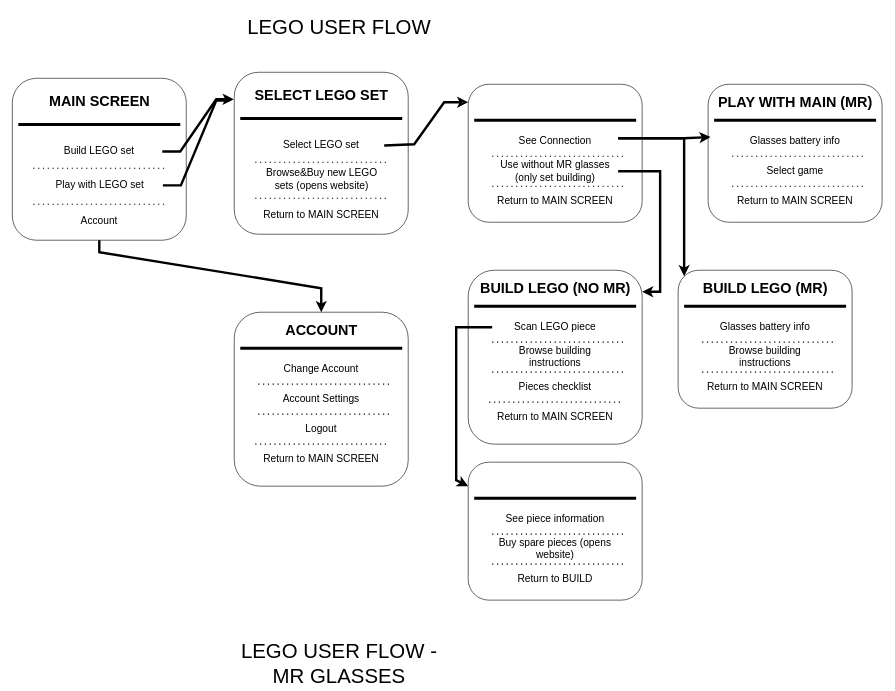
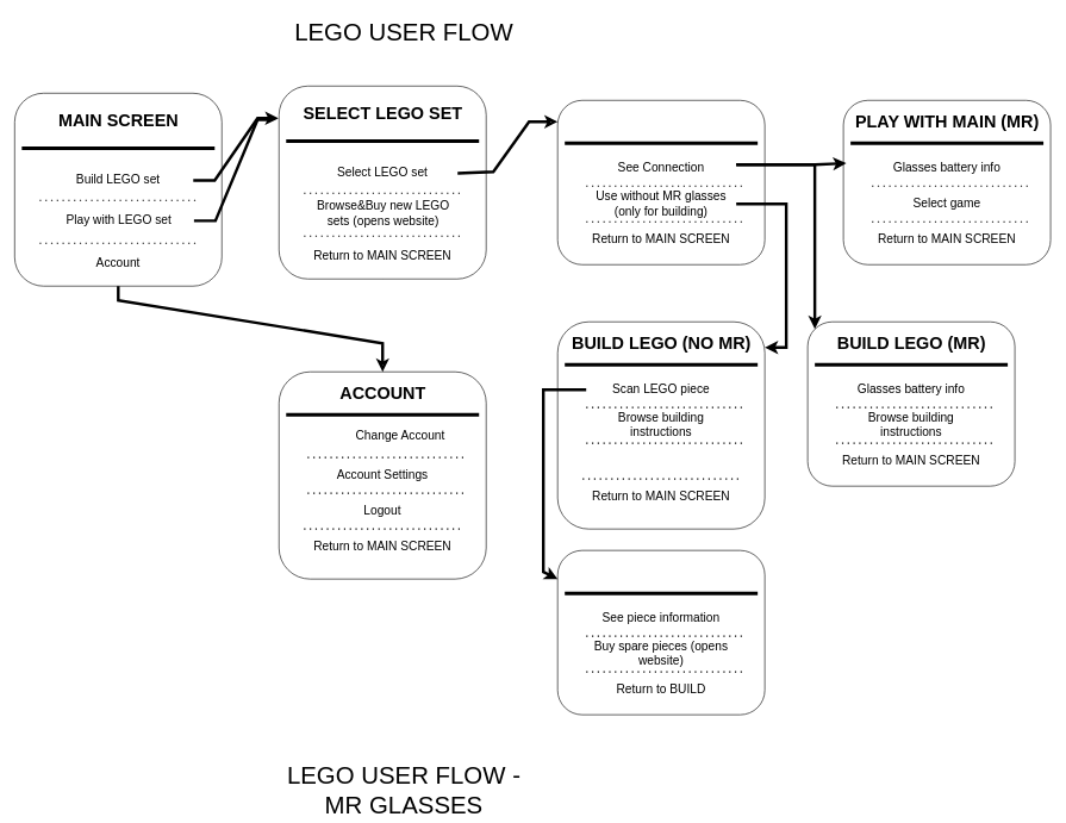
  <mxCell id="0" />
  <mxCell id="1" parent="0" />
  <mxCell id="2" value="&lt;font style=&quot;font-size: 34px;&quot;&gt;LEGO USER FLOW&lt;br&gt;&lt;/font&gt;" style="text;html=1;align=center;verticalAlign=middle;whiteSpace=wrap;rounded=0;fontSize=15;" vertex="1" parent="1"><mxGeometry x="400" y="20" width="330" height="50" as="geometry" /></mxCell>
  <mxCell id="3" value="" style="endArrow=classic;startArrow=classic;html=1;rounded=0;exitX=0.5;exitY=0;exitDx=0;exitDy=0;strokeWidth=4;" edge="1" parent="1" source="21"><mxGeometry width="50" height="50" relative="1" as="geometry"><mxPoint x="520" y="410" as="sourcePoint" /><mxPoint x="535" y="390" as="targetPoint" /></mxGeometry></mxCell>
  <mxCell id="4" value="" style="group" vertex="1" connectable="0" parent="1"><mxGeometry x="390" y="520" width="290" height="290" as="geometry" /></mxCell>
  <mxCell id="5" value="" style="rounded=1;whiteSpace=wrap;html=1;" vertex="1" parent="4"><mxGeometry width="290" height="290" as="geometry" /></mxCell>
  <mxCell id="6" value="ACCOUNT" style="text;strokeColor=none;fillColor=none;html=1;fontSize=24;fontStyle=1;verticalAlign=middle;align=center;" vertex="1" parent="4"><mxGeometry x="95" y="10" width="100" height="40" as="geometry" /></mxCell>
  <mxCell id="7" value="" style="endArrow=none;html=1;rounded=0;fontSize=30;strokeWidth=5;" edge="1" parent="4"><mxGeometry width="50" height="50" relative="1" as="geometry"><mxPoint x="10" y="60" as="sourcePoint" /><mxPoint x="280" y="60" as="targetPoint" /></mxGeometry></mxCell>
- <mxCell id="8" value="&lt;div&gt;&lt;font style=&quot;font-size: 17px;&quot;&gt;Change Account&lt;/font&gt;&lt;/div&gt;" style="text;html=1;align=center;verticalAlign=middle;whiteSpace=wrap;rounded=0;" vertex="1" parent="4"><mxGeometry x="40" y="80" width="210" height="30" as="geometry" /></mxCell>
+ <mxCell id="8" value="&lt;div&gt;&lt;font style=&quot;font-size: 17px;&quot;&gt;Change Account&lt;/font&gt;&lt;/div&gt;" style="text;html=1;align=center;verticalAlign=middle;whiteSpace=wrap;rounded=0;" vertex="1" parent="4"><mxGeometry x="65" y="75" width="210" height="30" as="geometry" /></mxCell>
  <mxCell id="9" value="" style="endArrow=none;dashed=1;html=1;dashPattern=1 3;strokeWidth=2;rounded=0;" edge="1" parent="4"><mxGeometry width="50" height="50" relative="1" as="geometry"><mxPoint x="40" y="120" as="sourcePoint" /><mxPoint x="260" y="120" as="targetPoint" /></mxGeometry></mxCell>
  <mxCell id="10" value="&lt;font style=&quot;font-size: 17px;&quot;&gt;&lt;font&gt;Account Settings&lt;/font&gt;&lt;font&gt;&lt;br&gt;&lt;/font&gt;&lt;/font&gt;" style="text;html=1;align=center;verticalAlign=middle;whiteSpace=wrap;rounded=0;" vertex="1" parent="4"><mxGeometry x="40" y="130" width="210" height="30" as="geometry" /></mxCell>
  <mxCell id="11" value="" style="endArrow=none;dashed=1;html=1;dashPattern=1 3;strokeWidth=2;rounded=0;" edge="1" parent="4"><mxGeometry width="50" height="50" relative="1" as="geometry"><mxPoint x="40" y="170" as="sourcePoint" /><mxPoint x="260" y="170" as="targetPoint" /></mxGeometry></mxCell>
  <mxCell id="12" value="&lt;font style=&quot;font-size: 17px;&quot;&gt;Logout&lt;/font&gt;" style="text;html=1;align=center;verticalAlign=middle;whiteSpace=wrap;rounded=0;" vertex="1" parent="4"><mxGeometry x="40" y="180" width="210" height="30" as="geometry" /></mxCell>
  <mxCell id="13" value="" style="endArrow=none;dashed=1;html=1;dashPattern=1 3;strokeWidth=2;rounded=0;" edge="1" parent="4"><mxGeometry width="50" height="50" relative="1" as="geometry"><mxPoint x="35" y="220" as="sourcePoint" /><mxPoint x="255" y="220" as="targetPoint" /></mxGeometry></mxCell>
  <mxCell id="14" value="&lt;font style=&quot;font-size: 17px;&quot;&gt;&lt;font&gt;Return to MAIN SCREEN&lt;/font&gt;&lt;font&gt;&lt;br&gt;&lt;/font&gt;&lt;/font&gt;" style="text;html=1;align=center;verticalAlign=middle;whiteSpace=wrap;rounded=0;" vertex="1" parent="4"><mxGeometry x="40" y="230" width="210" height="30" as="geometry" /></mxCell>
  <mxCell id="15" value="" style="group" vertex="1" connectable="0" parent="1"><mxGeometry x="390" y="120" width="290" height="270" as="geometry" /></mxCell>
  <mxCell id="16" value="" style="rounded=1;whiteSpace=wrap;html=1;" vertex="1" parent="15"><mxGeometry width="290" height="270" as="geometry" /></mxCell>
  <mxCell id="17" value="SELECT LEGO SET" style="text;strokeColor=none;fillColor=none;html=1;fontSize=24;fontStyle=1;verticalAlign=middle;align=center;" vertex="1" parent="15"><mxGeometry x="95" y="12.857" width="100" height="51.429" as="geometry" /></mxCell>
  <mxCell id="18" value="" style="endArrow=none;html=1;rounded=0;fontSize=30;strokeWidth=5;" edge="1" parent="15"><mxGeometry width="50" height="50" relative="1" as="geometry"><mxPoint x="10" y="77.143" as="sourcePoint" /><mxPoint x="280" y="77.143" as="targetPoint" /></mxGeometry></mxCell>
  <mxCell id="19" value="&lt;font style=&quot;font-size: 17px;&quot;&gt;&lt;font&gt;Select LEGO set&lt;/font&gt;&lt;font&gt;&lt;br&gt;&lt;/font&gt;&lt;/font&gt;" style="text;html=1;align=center;verticalAlign=middle;whiteSpace=wrap;rounded=0;" vertex="1" parent="15"><mxGeometry x="40" y="102.857" width="210" height="38.571" as="geometry" /></mxCell>
  <mxCell id="20" value="" style="endArrow=none;dashed=1;html=1;dashPattern=1 3;strokeWidth=2;rounded=0;" edge="1" parent="15"><mxGeometry width="50" height="50" relative="1" as="geometry"><mxPoint x="35" y="210.003" as="sourcePoint" /><mxPoint x="255" y="210.003" as="targetPoint" /></mxGeometry></mxCell>
  <mxCell id="21" value="&lt;font style=&quot;font-size: 17px;&quot;&gt;&lt;font&gt;Return to MAIN SCREEN&lt;/font&gt;&lt;font&gt;&lt;br&gt;&lt;/font&gt;&lt;/font&gt;" style="text;html=1;align=center;verticalAlign=middle;whiteSpace=wrap;rounded=0;" vertex="1" parent="15"><mxGeometry x="40" y="219.997" width="210" height="38.571" as="geometry" /></mxCell>
  <mxCell id="22" value="" style="endArrow=none;dashed=1;html=1;dashPattern=1 3;strokeWidth=2;rounded=0;" edge="1" parent="15"><mxGeometry width="50" height="50" relative="1" as="geometry"><mxPoint x="35" y="150" as="sourcePoint" /><mxPoint x="255" y="150" as="targetPoint" /></mxGeometry></mxCell>
  <mxCell id="23" value="&lt;font style=&quot;font-size: 17px;&quot;&gt;&lt;font&gt;Browse&amp;amp;Buy new LEGO sets&lt;/font&gt;&lt;font&gt; (opens website)&lt;br&gt;&lt;/font&gt;&lt;/font&gt;" style="text;html=1;align=center;verticalAlign=middle;whiteSpace=wrap;rounded=0;" vertex="1" parent="15"><mxGeometry x="41" y="159.997" width="210" height="38.571" as="geometry" /></mxCell>
  <mxCell id="24" value="" style="endArrow=none;startArrow=classic;html=1;rounded=0;exitX=0.5;exitY=0;exitDx=0;exitDy=0;strokeWidth=4;startFill=0;entryX=0.5;entryY=1;entryDx=0;entryDy=0;" edge="1" parent="1" source="5" target="81"><mxGeometry width="50" height="50" relative="1" as="geometry"><mxPoint x="535" y="520" as="sourcePoint" /><mxPoint x="535" y="390" as="targetPoint" /><Array as="points"><mxPoint x="535" y="480" /><mxPoint x="165" y="420" /></Array></mxGeometry></mxCell>
  <mxCell id="25" value="" style="group" vertex="1" connectable="0" parent="1"><mxGeometry x="780" y="140" width="290" height="230" as="geometry" /></mxCell>
  <mxCell id="26" value="" style="rounded=1;whiteSpace=wrap;html=1;" vertex="1" parent="25"><mxGeometry width="290" height="230" as="geometry" /></mxCell>
  <mxCell id="27" value="" style="endArrow=none;html=1;rounded=0;fontSize=30;strokeWidth=5;" edge="1" parent="25"><mxGeometry width="50" height="50" relative="1" as="geometry"><mxPoint x="10" y="60" as="sourcePoint" /><mxPoint x="280" y="60" as="targetPoint" /></mxGeometry></mxCell>
  <mxCell id="28" value="&lt;font style=&quot;font-size: 17px;&quot;&gt;See Connection&lt;/font&gt;" style="text;html=1;align=center;verticalAlign=middle;whiteSpace=wrap;rounded=0;" vertex="1" parent="25"><mxGeometry x="40" y="80" width="210" height="30" as="geometry" /></mxCell>
  <mxCell id="29" value="" style="endArrow=none;dashed=1;html=1;dashPattern=1 3;strokeWidth=2;rounded=0;" edge="1" parent="25"><mxGeometry width="50" height="50" relative="1" as="geometry"><mxPoint x="40" y="120" as="sourcePoint" /><mxPoint x="260" y="120" as="targetPoint" /></mxGeometry></mxCell>
- <mxCell id="30" value="&lt;font style=&quot;font-size: 17px;&quot;&gt;&lt;font&gt;Use without MR glasses (only set building)&lt;/font&gt;&lt;font&gt;&lt;br&gt;&lt;/font&gt;&lt;/font&gt;" style="text;html=1;align=center;verticalAlign=middle;whiteSpace=wrap;rounded=0;" vertex="1" parent="25"><mxGeometry x="40" y="130" width="210" height="30" as="geometry" /></mxCell>
+ <mxCell id="30" value="&lt;font style=&quot;font-size: 17px;&quot;&gt;&lt;font&gt;Use without MR glasses (only for building)&lt;/font&gt;&lt;font&gt;&lt;br&gt;&lt;/font&gt;&lt;/font&gt;" style="text;html=1;align=center;verticalAlign=middle;whiteSpace=wrap;rounded=0;" vertex="1" parent="25"><mxGeometry x="40" y="130" width="210" height="30" as="geometry" /></mxCell>
  <mxCell id="31" value="" style="endArrow=none;dashed=1;html=1;dashPattern=1 3;strokeWidth=2;rounded=0;" edge="1" parent="25"><mxGeometry width="50" height="50" relative="1" as="geometry"><mxPoint x="40" y="170" as="sourcePoint" /><mxPoint x="260" y="170" as="targetPoint" /></mxGeometry></mxCell>
  <mxCell id="32" value="&lt;font style=&quot;font-size: 17px;&quot;&gt;&lt;font&gt;Return to MAIN SCREEN&lt;/font&gt;&lt;font&gt;&lt;br&gt;&lt;/font&gt;&lt;/font&gt;" style="text;html=1;align=center;verticalAlign=middle;whiteSpace=wrap;rounded=0;" vertex="1" parent="25"><mxGeometry x="40" y="180" width="210" height="30" as="geometry" /></mxCell>
  <mxCell id="33" value="" style="endArrow=none;startArrow=classic;html=1;rounded=0;strokeWidth=4;startFill=0;entryX=1;entryY=0.5;entryDx=0;entryDy=0;" edge="1" parent="1" target="19"><mxGeometry width="50" height="50" relative="1" as="geometry"><mxPoint x="780" y="170" as="sourcePoint" /><mxPoint x="651" y="309" as="targetPoint" /><Array as="points"><mxPoint x="740" y="170" /><mxPoint x="690" y="240" /></Array></mxGeometry></mxCell>
  <mxCell id="34" value="" style="group" vertex="1" connectable="0" parent="1"><mxGeometry x="780" y="450" width="290" height="290" as="geometry" /></mxCell>
  <mxCell id="35" value="" style="rounded=1;whiteSpace=wrap;html=1;" vertex="1" parent="34"><mxGeometry width="290" height="290" as="geometry" /></mxCell>
  <mxCell id="36" value="BUILD LEGO (NO MR)" style="text;strokeColor=none;fillColor=none;html=1;fontSize=24;fontStyle=1;verticalAlign=middle;align=center;" vertex="1" parent="34"><mxGeometry x="95" y="10" width="100" height="40" as="geometry" /></mxCell>
  <mxCell id="37" value="" style="endArrow=none;html=1;rounded=0;fontSize=30;strokeWidth=5;" edge="1" parent="34"><mxGeometry width="50" height="50" relative="1" as="geometry"><mxPoint x="10" y="60" as="sourcePoint" /><mxPoint x="280" y="60" as="targetPoint" /></mxGeometry></mxCell>
  <mxCell id="38" value="&lt;font style=&quot;font-size: 17px;&quot;&gt;Scan LEGO piece&lt;/font&gt;" style="text;html=1;align=center;verticalAlign=middle;whiteSpace=wrap;rounded=0;" vertex="1" parent="34"><mxGeometry x="40" y="80" width="210" height="30" as="geometry" /></mxCell>
  <mxCell id="39" value="" style="endArrow=none;dashed=1;html=1;dashPattern=1 3;strokeWidth=2;rounded=0;" edge="1" parent="34"><mxGeometry width="50" height="50" relative="1" as="geometry"><mxPoint x="40" y="120" as="sourcePoint" /><mxPoint x="260" y="120" as="targetPoint" /></mxGeometry></mxCell>
  <mxCell id="40" value="&lt;font style=&quot;font-size: 17px;&quot;&gt;&lt;font&gt;Browse building instructions&lt;/font&gt;&lt;font&gt;&lt;br&gt;&lt;/font&gt;&lt;/font&gt;" style="text;html=1;align=center;verticalAlign=middle;whiteSpace=wrap;rounded=0;" vertex="1" parent="34"><mxGeometry x="40" y="130" width="210" height="30" as="geometry" /></mxCell>
  <mxCell id="41" value="" style="endArrow=none;dashed=1;html=1;dashPattern=1 3;strokeWidth=2;rounded=0;" edge="1" parent="34"><mxGeometry width="50" height="50" relative="1" as="geometry"><mxPoint x="40" y="170" as="sourcePoint" /><mxPoint x="260" y="170" as="targetPoint" /></mxGeometry></mxCell>
- <mxCell id="42" value="&lt;font style=&quot;font-size: 17px;&quot;&gt;&lt;font&gt;Pieces checklist&lt;/font&gt;&lt;font&gt;&lt;br&gt;&lt;/font&gt;&lt;/font&gt;" style="text;html=1;align=center;verticalAlign=middle;whiteSpace=wrap;rounded=0;" vertex="1" parent="34"><mxGeometry x="40" y="180" width="210" height="30" as="geometry" /></mxCell>
  <mxCell id="43" value="" style="endArrow=none;dashed=1;html=1;dashPattern=1 3;strokeWidth=2;rounded=0;" edge="1" parent="34"><mxGeometry width="50" height="50" relative="1" as="geometry"><mxPoint x="35" y="220" as="sourcePoint" /><mxPoint x="255" y="220" as="targetPoint" /></mxGeometry></mxCell>
  <mxCell id="44" value="&lt;font style=&quot;font-size: 17px;&quot;&gt;&lt;font&gt;Return to MAIN SCREEN&lt;/font&gt;&lt;font&gt;&lt;br&gt;&lt;/font&gt;&lt;/font&gt;" style="text;html=1;align=center;verticalAlign=middle;whiteSpace=wrap;rounded=0;" vertex="1" parent="34"><mxGeometry x="40" y="230" width="210" height="30" as="geometry" /></mxCell>
  <mxCell id="45" value="" style="endArrow=classic;html=1;rounded=0;exitX=1;exitY=0.5;exitDx=0;exitDy=0;strokeWidth=4;entryX=1;entryY=0.124;entryDx=0;entryDy=0;entryPerimeter=0;" edge="1" parent="1" source="30" target="35"><mxGeometry width="50" height="50" relative="1" as="geometry"><mxPoint x="1120" y="360" as="sourcePoint" /><mxPoint x="1170" y="310" as="targetPoint" /><Array as="points"><mxPoint x="1100" y="285" /><mxPoint x="1100" y="486" /></Array></mxGeometry></mxCell>
  <mxCell id="46" value="" style="group" vertex="1" connectable="0" parent="1"><mxGeometry x="780" y="770" width="290" height="290" as="geometry" /></mxCell>
  <mxCell id="47" value="" style="rounded=1;whiteSpace=wrap;html=1;" vertex="1" parent="46"><mxGeometry width="290" height="230" as="geometry" /></mxCell>
  <mxCell id="48" value="" style="endArrow=none;html=1;rounded=0;fontSize=30;strokeWidth=5;" edge="1" parent="46"><mxGeometry width="50" height="50" relative="1" as="geometry"><mxPoint x="10" y="60" as="sourcePoint" /><mxPoint x="280" y="60" as="targetPoint" /></mxGeometry></mxCell>
  <mxCell id="49" value="&lt;font style=&quot;font-size: 17px;&quot;&gt;&lt;font&gt;See piece information&lt;/font&gt;&lt;font&gt;&lt;br&gt;&lt;/font&gt;&lt;/font&gt;" style="text;html=1;align=center;verticalAlign=middle;whiteSpace=wrap;rounded=0;" vertex="1" parent="46"><mxGeometry x="40" y="80" width="210" height="30" as="geometry" /></mxCell>
  <mxCell id="50" value="" style="endArrow=none;dashed=1;html=1;dashPattern=1 3;strokeWidth=2;rounded=0;" edge="1" parent="46"><mxGeometry width="50" height="50" relative="1" as="geometry"><mxPoint x="40" y="120" as="sourcePoint" /><mxPoint x="260" y="120" as="targetPoint" /></mxGeometry></mxCell>
  <mxCell id="51" value="&lt;font style=&quot;font-size: 17px;&quot;&gt;&lt;font&gt;Buy spare pieces&lt;/font&gt;&lt;font&gt; (opens website)&lt;br&gt;&lt;/font&gt;&lt;/font&gt;" style="text;html=1;align=center;verticalAlign=middle;whiteSpace=wrap;rounded=0;" vertex="1" parent="46"><mxGeometry x="40" y="130" width="210" height="30" as="geometry" /></mxCell>
  <mxCell id="52" value="" style="endArrow=none;dashed=1;html=1;dashPattern=1 3;strokeWidth=2;rounded=0;" edge="1" parent="46"><mxGeometry width="50" height="50" relative="1" as="geometry"><mxPoint x="40" y="170" as="sourcePoint" /><mxPoint x="260" y="170" as="targetPoint" /></mxGeometry></mxCell>
  <mxCell id="53" value="&lt;font style=&quot;font-size: 17px;&quot;&gt;&lt;font&gt;Return to BUILD&lt;/font&gt;&lt;font&gt;&lt;br&gt;&lt;/font&gt;&lt;/font&gt;" style="text;html=1;align=center;verticalAlign=middle;whiteSpace=wrap;rounded=0;" vertex="1" parent="46"><mxGeometry x="40" y="180" width="210" height="30" as="geometry" /></mxCell>
  <mxCell id="54" value="" style="endArrow=classic;html=1;rounded=0;exitX=0;exitY=0.5;exitDx=0;exitDy=0;strokeWidth=4;" edge="1" parent="1" source="38" target="47"><mxGeometry width="50" height="50" relative="1" as="geometry"><mxPoint x="690" y="564.5" as="sourcePoint" /><mxPoint x="730" y="765.5" as="targetPoint" /><Array as="points"><mxPoint x="760" y="545" /><mxPoint x="760" y="800" /></Array></mxGeometry></mxCell>
  <mxCell id="55" value="" style="group" vertex="1" connectable="0" parent="1"><mxGeometry x="1130" y="450" width="290" height="290" as="geometry" /></mxCell>
  <mxCell id="56" value="" style="rounded=1;whiteSpace=wrap;html=1;" vertex="1" parent="55"><mxGeometry width="290" height="230" as="geometry" /></mxCell>
  <mxCell id="57" value="BUILD LEGO (MR)" style="text;strokeColor=none;fillColor=none;html=1;fontSize=24;fontStyle=1;verticalAlign=middle;align=center;" vertex="1" parent="55"><mxGeometry x="95" y="10" width="100" height="40" as="geometry" /></mxCell>
  <mxCell id="58" value="" style="endArrow=none;html=1;rounded=0;fontSize=30;strokeWidth=5;" edge="1" parent="55"><mxGeometry width="50" height="50" relative="1" as="geometry"><mxPoint x="10" y="60" as="sourcePoint" /><mxPoint x="280" y="60" as="targetPoint" /></mxGeometry></mxCell>
  <mxCell id="59" value="&lt;font style=&quot;font-size: 17px;&quot;&gt;Glasses battery&lt;/font&gt;&lt;font style=&quot;font-size: 17px;&quot;&gt; info&lt;/font&gt;" style="text;html=1;align=center;verticalAlign=middle;whiteSpace=wrap;rounded=0;" vertex="1" parent="55"><mxGeometry x="40" y="80" width="210" height="30" as="geometry" /></mxCell>
  <mxCell id="60" value="" style="endArrow=none;dashed=1;html=1;dashPattern=1 3;strokeWidth=2;rounded=0;" edge="1" parent="55"><mxGeometry width="50" height="50" relative="1" as="geometry"><mxPoint x="40" y="120" as="sourcePoint" /><mxPoint x="260" y="120" as="targetPoint" /></mxGeometry></mxCell>
  <mxCell id="61" value="&lt;font style=&quot;font-size: 17px;&quot;&gt;&lt;font&gt;Browse building instructions&lt;/font&gt;&lt;font&gt;&lt;br&gt;&lt;/font&gt;&lt;/font&gt;" style="text;html=1;align=center;verticalAlign=middle;whiteSpace=wrap;rounded=0;" vertex="1" parent="55"><mxGeometry x="40" y="130" width="210" height="30" as="geometry" /></mxCell>
  <mxCell id="62" value="" style="endArrow=none;dashed=1;html=1;dashPattern=1 3;strokeWidth=2;rounded=0;" edge="1" parent="55"><mxGeometry width="50" height="50" relative="1" as="geometry"><mxPoint x="40" y="170" as="sourcePoint" /><mxPoint x="260" y="170" as="targetPoint" /></mxGeometry></mxCell>
  <mxCell id="63" value="&lt;font style=&quot;font-size: 17px;&quot;&gt;&lt;font&gt;Return to MAIN SCREEN&lt;/font&gt;&lt;font&gt;&lt;br&gt;&lt;/font&gt;&lt;/font&gt;" style="text;html=1;align=center;verticalAlign=middle;whiteSpace=wrap;rounded=0;" vertex="1" parent="55"><mxGeometry x="40" y="180" width="210" height="30" as="geometry" /></mxCell>
  <mxCell id="64" value="" style="endArrow=classic;html=1;rounded=0;exitX=1;exitY=0.5;exitDx=0;exitDy=0;strokeWidth=4;" edge="1" parent="1"><mxGeometry width="50" height="50" relative="1" as="geometry"><mxPoint x="1030" y="230" as="sourcePoint" /><mxPoint x="1140" y="460" as="targetPoint" /><Array as="points"><mxPoint x="1140" y="230" /><mxPoint x="1140" y="431" /></Array></mxGeometry></mxCell>
  <mxCell id="65" value="" style="group" vertex="1" connectable="0" parent="1"><mxGeometry x="1180" y="140" width="290" height="290" as="geometry" /></mxCell>
  <mxCell id="66" value="" style="rounded=1;whiteSpace=wrap;html=1;" vertex="1" parent="65"><mxGeometry width="290" height="230" as="geometry" /></mxCell>
  <mxCell id="67" value="PLAY WITH MAIN (MR)" style="text;strokeColor=none;fillColor=none;html=1;fontSize=24;fontStyle=1;verticalAlign=middle;align=center;" vertex="1" parent="65"><mxGeometry x="95" y="10" width="100" height="40" as="geometry" /></mxCell>
  <mxCell id="68" value="" style="endArrow=none;html=1;rounded=0;fontSize=30;strokeWidth=5;" edge="1" parent="65"><mxGeometry width="50" height="50" relative="1" as="geometry"><mxPoint x="10" y="60" as="sourcePoint" /><mxPoint x="280" y="60" as="targetPoint" /></mxGeometry></mxCell>
  <mxCell id="69" value="&lt;font style=&quot;font-size: 17px;&quot;&gt;Glasses battery&lt;/font&gt;&lt;font style=&quot;font-size: 17px;&quot;&gt; info&lt;/font&gt;" style="text;html=1;align=center;verticalAlign=middle;whiteSpace=wrap;rounded=0;" vertex="1" parent="65"><mxGeometry x="40" y="80" width="210" height="30" as="geometry" /></mxCell>
  <mxCell id="70" value="" style="endArrow=none;dashed=1;html=1;dashPattern=1 3;strokeWidth=2;rounded=0;" edge="1" parent="65"><mxGeometry width="50" height="50" relative="1" as="geometry"><mxPoint x="40" y="120" as="sourcePoint" /><mxPoint x="260" y="120" as="targetPoint" /></mxGeometry></mxCell>
  <mxCell id="71" value="&lt;font style=&quot;font-size: 17px;&quot;&gt;&lt;font&gt;Select game&lt;/font&gt;&lt;font&gt;&lt;br&gt;&lt;/font&gt;&lt;/font&gt;" style="text;html=1;align=center;verticalAlign=middle;whiteSpace=wrap;rounded=0;" vertex="1" parent="65"><mxGeometry x="40" y="130" width="210" height="30" as="geometry" /></mxCell>
  <mxCell id="72" value="" style="endArrow=none;dashed=1;html=1;dashPattern=1 3;strokeWidth=2;rounded=0;" edge="1" parent="65"><mxGeometry width="50" height="50" relative="1" as="geometry"><mxPoint x="40" y="170" as="sourcePoint" /><mxPoint x="260" y="170" as="targetPoint" /></mxGeometry></mxCell>
  <mxCell id="73" value="&lt;font style=&quot;font-size: 17px;&quot;&gt;&lt;font&gt;Return to MAIN SCREEN&lt;/font&gt;&lt;font&gt;&lt;br&gt;&lt;/font&gt;&lt;/font&gt;" style="text;html=1;align=center;verticalAlign=middle;whiteSpace=wrap;rounded=0;" vertex="1" parent="65"><mxGeometry x="40" y="180" width="210" height="30" as="geometry" /></mxCell>
  <mxCell id="74" value="" style="endArrow=classic;html=1;rounded=0;exitX=1;exitY=0.5;exitDx=0;exitDy=0;strokeWidth=4;entryX=0.014;entryY=0.383;entryDx=0;entryDy=0;entryPerimeter=0;" edge="1" parent="1" target="66"><mxGeometry width="50" height="50" relative="1" as="geometry"><mxPoint x="1030" y="230" as="sourcePoint" /><mxPoint x="1140" y="460" as="targetPoint" /><Array as="points"><mxPoint x="1140" y="230" /></Array></mxGeometry></mxCell>
  <mxCell id="75" value="" style="group" vertex="1" connectable="0" parent="1"><mxGeometry x="20" y="130" width="290" height="270" as="geometry" /></mxCell>
  <mxCell id="76" value="" style="rounded=1;whiteSpace=wrap;html=1;" vertex="1" parent="75"><mxGeometry width="290" height="270" as="geometry" /></mxCell>
  <mxCell id="77" value="MAIN SCREEN" style="text;strokeColor=none;fillColor=none;html=1;fontSize=24;fontStyle=1;verticalAlign=middle;align=center;" vertex="1" parent="75"><mxGeometry x="95" y="12.857" width="100" height="51.429" as="geometry" /></mxCell>
  <mxCell id="78" value="" style="endArrow=none;html=1;rounded=0;fontSize=30;strokeWidth=5;" edge="1" parent="75"><mxGeometry width="50" height="50" relative="1" as="geometry"><mxPoint x="10" y="77.143" as="sourcePoint" /><mxPoint x="280" y="77.143" as="targetPoint" /></mxGeometry></mxCell>
  <mxCell id="79" value="&lt;font style=&quot;font-size: 17px;&quot;&gt;Build LEGO set&lt;/font&gt;" style="text;html=1;align=center;verticalAlign=middle;whiteSpace=wrap;rounded=0;" vertex="1" parent="75"><mxGeometry x="40" y="102.857" width="210" height="38.571" as="geometry" /></mxCell>
  <mxCell id="80" value="" style="endArrow=none;dashed=1;html=1;dashPattern=1 3;strokeWidth=2;rounded=0;" edge="1" parent="75"><mxGeometry width="50" height="50" relative="1" as="geometry"><mxPoint x="35" y="210.003" as="sourcePoint" /><mxPoint x="255" y="210.003" as="targetPoint" /></mxGeometry></mxCell>
  <mxCell id="81" value="&lt;font style=&quot;font-size: 17px;&quot;&gt;Account&lt;/font&gt;" style="text;html=1;align=center;verticalAlign=middle;whiteSpace=wrap;rounded=0;" vertex="1" parent="75"><mxGeometry x="40" y="219.997" width="210" height="38.571" as="geometry" /></mxCell>
  <mxCell id="82" value="" style="endArrow=none;dashed=1;html=1;dashPattern=1 3;strokeWidth=2;rounded=0;" edge="1" parent="75"><mxGeometry width="50" height="50" relative="1" as="geometry"><mxPoint x="35" y="150" as="sourcePoint" /><mxPoint x="255" y="150" as="targetPoint" /></mxGeometry></mxCell>
  <mxCell id="83" value="&lt;font style=&quot;font-size: 17px;&quot;&gt;&lt;font&gt;Play with LEGO set&lt;/font&gt;&lt;font&gt;&lt;br&gt;&lt;/font&gt;&lt;/font&gt;" style="text;html=1;align=center;verticalAlign=middle;whiteSpace=wrap;rounded=0;" vertex="1" parent="75"><mxGeometry x="41" y="159.997" width="210" height="38.571" as="geometry" /></mxCell>
  <mxCell id="84" value="" style="endArrow=classic;html=1;rounded=0;strokeWidth=4;exitX=1;exitY=0.5;exitDx=0;exitDy=0;entryX=-0.003;entryY=0.167;entryDx=0;entryDy=0;entryPerimeter=0;" edge="1" parent="1" source="79" target="16"><mxGeometry width="50" height="50" relative="1" as="geometry"><mxPoint x="330" y="270" as="sourcePoint" /><mxPoint y="220" as="targetPoint" x="380" /><Array as="points"><mxPoint x="300" y="252" /><mxPoint x="360" y="165" /></Array></mxGeometry></mxCell>
  <mxCell id="85" value="" style="endArrow=none;html=1;rounded=0;strokeWidth=4;exitX=1;exitY=0.5;exitDx=0;exitDy=0;startFill=0;" edge="1" parent="1"><mxGeometry width="50" height="50" relative="1" as="geometry"><mxPoint x="271" y="308.5" as="sourcePoint" /><mxPoint y="167" as="targetPoint" x="380" /><Array as="points"><mxPoint x="301" y="308.5" /><mxPoint x="360" y="167" /></Array></mxGeometry></mxCell>
  <mxCell id="86" value="&lt;font style=&quot;font-size: 34px;&quot;&gt;LEGO USER FLOW - MR GLASSES&lt;br&gt;&lt;/font&gt;" style="text;html=1;align=center;verticalAlign=middle;whiteSpace=wrap;rounded=0;fontSize=15;" vertex="1" parent="1"><mxGeometry x="400" y="1080" width="330" height="50" as="geometry" /></mxCell>
